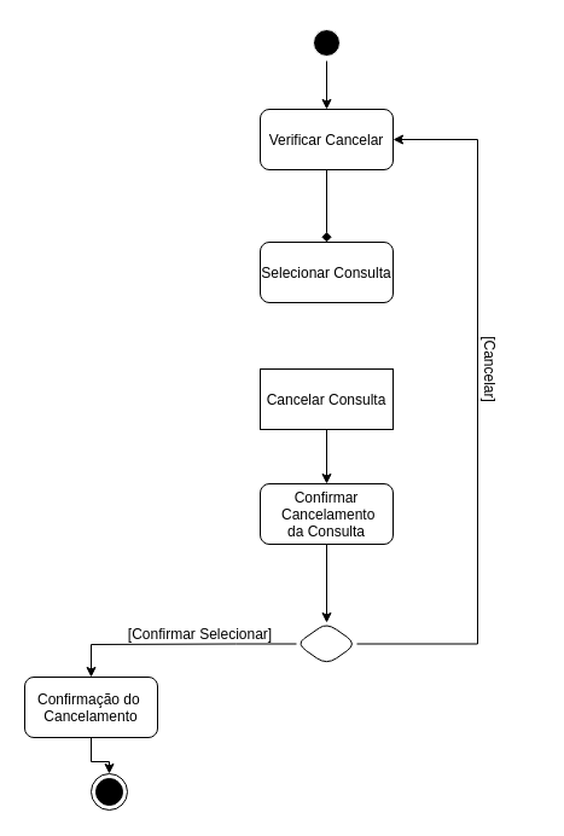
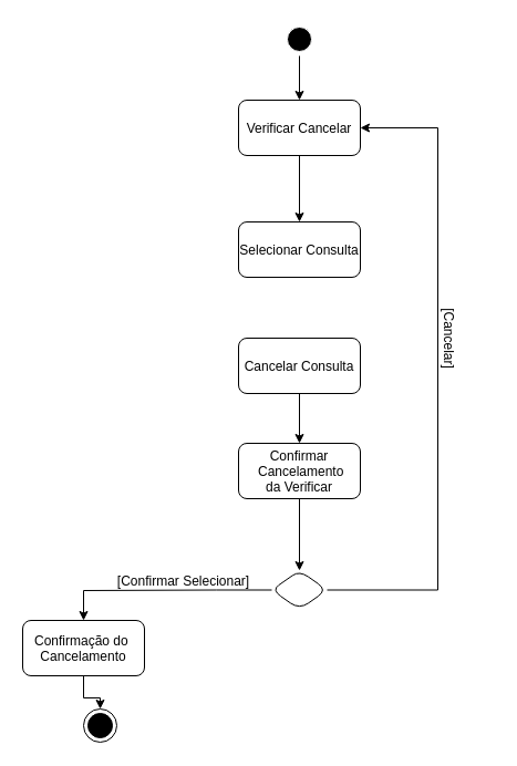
  <mxCell id="0" />
  <mxCell id="1" parent="0" />
- <mxCell id="2" value="" style="edgeStyle=orthogonalEdgeStyle;rounded=0;orthogonalLoop=1;jettySize=auto;html=1;endArrow=diamond;" edge="1" parent="1" source="3" target="4"><mxGeometry relative="1" as="geometry" /></mxCell>
+ <mxCell id="2" value="" style="edgeStyle=orthogonalEdgeStyle;rounded=0;orthogonalLoop=1;jettySize=auto;html=1;" edge="1" parent="1" source="3" target="4"><mxGeometry relative="1" as="geometry" /></mxCell>
  <mxCell id="3" value="Verificar Cancelar" style="rounded=1;" vertex="1" parent="1"><mxGeometry x="215" y="90" width="110" height="50" as="geometry" /></mxCell>
  <mxCell id="4" value="Selecionar Consulta" style="rounded=1;" vertex="1" parent="1"><mxGeometry x="215" y="200" width="110" height="50" as="geometry" /></mxCell>
  <mxCell id="5" value="" style="edgeStyle=orthogonalEdgeStyle;rounded=0;orthogonalLoop=1;jettySize=auto;html=1;" edge="1" parent="1" source="6" target="10"><mxGeometry relative="1" as="geometry" /></mxCell>
- <mxCell id="6" value="Cancelar Consulta" style="rounded=0;" vertex="1" parent="1"><mxGeometry x="215" y="305" width="110" height="50" as="geometry" /></mxCell>
+ <mxCell id="6" value="Cancelar Consulta" style="rounded=1;" vertex="1" parent="1"><mxGeometry x="215" y="305" width="110" height="50" as="geometry" /></mxCell>
  <mxCell id="7" value="" style="edgeStyle=orthogonalEdgeStyle;rounded=0;orthogonalLoop=1;jettySize=auto;html=1;" edge="1" parent="1" source="8" target="3"><mxGeometry relative="1" as="geometry" /></mxCell>
  <mxCell id="8" value="" style="ellipse;shape=startState;fillColor=#000000;strokeColor=#FFFFFF;" vertex="1" parent="1"><mxGeometry x="255" y="20" width="30" height="30" as="geometry" /></mxCell>
  <mxCell id="9" value="" style="edgeStyle=orthogonalEdgeStyle;rounded=0;orthogonalLoop=1;jettySize=auto;html=1;" edge="1" parent="1" source="10" target="13"><mxGeometry relative="1" as="geometry" /></mxCell>
- <mxCell id="10" value="Confirmar&#10; Cancelamento&#10;da Consulta" style="rounded=1;" vertex="1" parent="1"><mxGeometry x="215" y="400" width="110" height="50" as="geometry" /></mxCell>
+ <mxCell id="10" value="Confirmar&#10; Cancelamento&#10;da Verificar" style="rounded=1;" vertex="1" parent="1"><mxGeometry x="215" y="400" width="110" height="50" as="geometry" /></mxCell>
  <mxCell id="11" style="edgeStyle=orthogonalEdgeStyle;rounded=0;orthogonalLoop=1;jettySize=auto;html=1;exitX=1;exitY=0.5;exitDx=0;exitDy=0;entryX=1;entryY=0.5;entryDx=0;entryDy=0;" edge="1" parent="1" source="13" target="3"><mxGeometry relative="1" as="geometry"><Array as="points"><mxPoint x="395" y="533" /><mxPoint x="395" y="115" /></Array></mxGeometry></mxCell>
  <mxCell id="12" style="edgeStyle=orthogonalEdgeStyle;rounded=0;orthogonalLoop=1;jettySize=auto;html=1;exitX=0;exitY=0.5;exitDx=0;exitDy=0;entryX=0.5;entryY=0;entryDx=0;entryDy=0;" edge="1" parent="1" source="13" target="15"><mxGeometry relative="1" as="geometry"><Array as="points"><mxPoint x="195" y="533" /><mxPoint x="90" y="533" /></Array></mxGeometry></mxCell>
  <mxCell id="13" value="" style="rhombus;whiteSpace=wrap;html=1;rounded=1;" vertex="1" parent="1"><mxGeometry x="245" y="515" width="50" height="35" as="geometry" /></mxCell>
  <mxCell id="14" value="" style="edgeStyle=orthogonalEdgeStyle;rounded=0;orthogonalLoop=1;jettySize=auto;html=1;" edge="1" parent="1" source="15" target="18"><mxGeometry relative="1" as="geometry" /></mxCell>
  <mxCell id="15" value="Confirmação do &#10;Cancelamento" style="rounded=1;" vertex="1" parent="1"><mxGeometry x="20" y="560" width="110" height="50" as="geometry" /></mxCell>
  <mxCell id="16" value="[Confirmar Selecionar]" style="text;html=1;align=center;verticalAlign=middle;resizable=0;points=[];autosize=1;strokeColor=none;fillColor=none;" vertex="1" parent="1"><mxGeometry x="85" y="510" width="160" height="30" as="geometry" /></mxCell>
  <mxCell id="17" value="[Cancelar]" style="text;html=1;align=center;verticalAlign=middle;resizable=0;points=[];autosize=1;strokeColor=none;fillColor=none;rotation=90;" vertex="1" parent="1"><mxGeometry x="365" y="290" width="80" height="30" as="geometry" /></mxCell>
  <mxCell id="18" value="" style="ellipse;html=1;shape=endState;fillColor=#000000;strokeColor=#000000;" vertex="1" parent="1"><mxGeometry x="75" y="640" width="30" height="30" as="geometry" /></mxCell>
